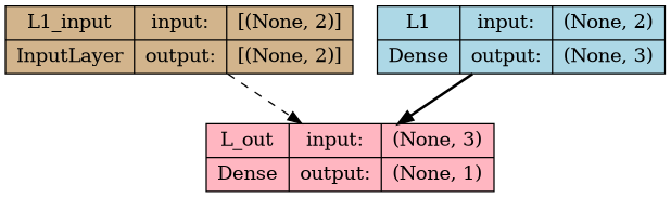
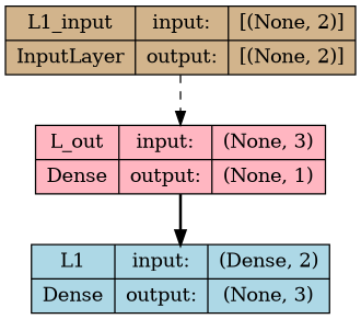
  digraph {
    concentrate=True
    rankdir=TB
    node [shape=record style=filled]
    n1 [fillcolor=tan height=0.69444 label="{L1_input|InputLayer}|{input:|output:}|{{[(None, 2)]}|{[(None, 2)]}}" width=2.8854]
    n2 [fillcolor=lightpink height=0.69444 label="{L_out|Dense}|{input:|output:}|{{(None, 3)}|{(None, 1)}}" width=2.3958]
-   n3 [fillcolor=lightblue height=0.69444 label="{L1|Dense}|{input:|output:}|{{(None, 2)}|{(None, 3)}}" width=2.3958]
+   n3 [fillcolor=lightblue height=0.69444 label="{L1|Dense}|{input:|output:}|{{(Dense, 2)}|{(None, 3)}}" width=2.3958]
    n1 -> n2 [style=dashed]
-   n3 -> n2 [style=bold]
+   n2 -> n3 [style=bold]
  }
